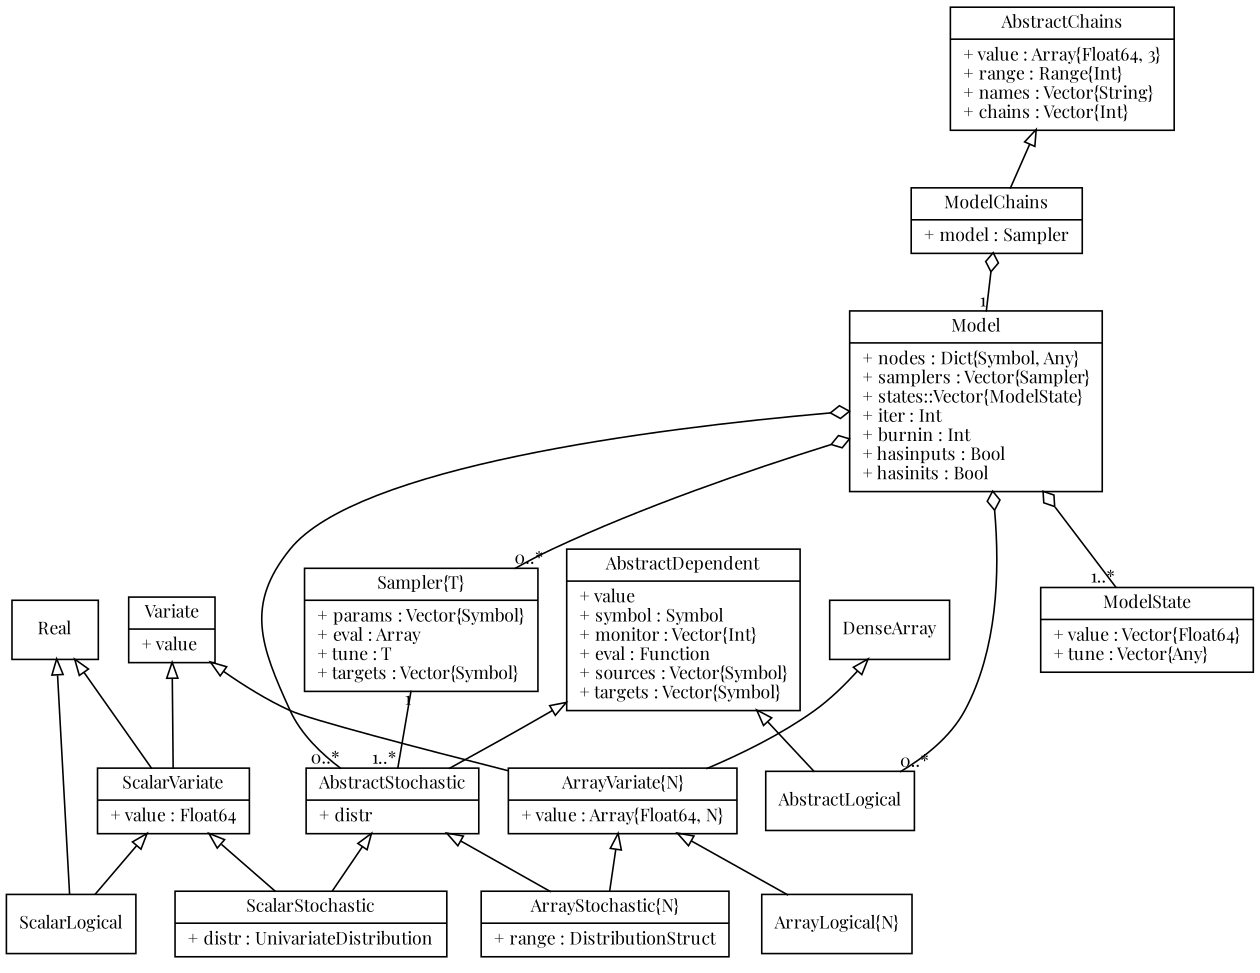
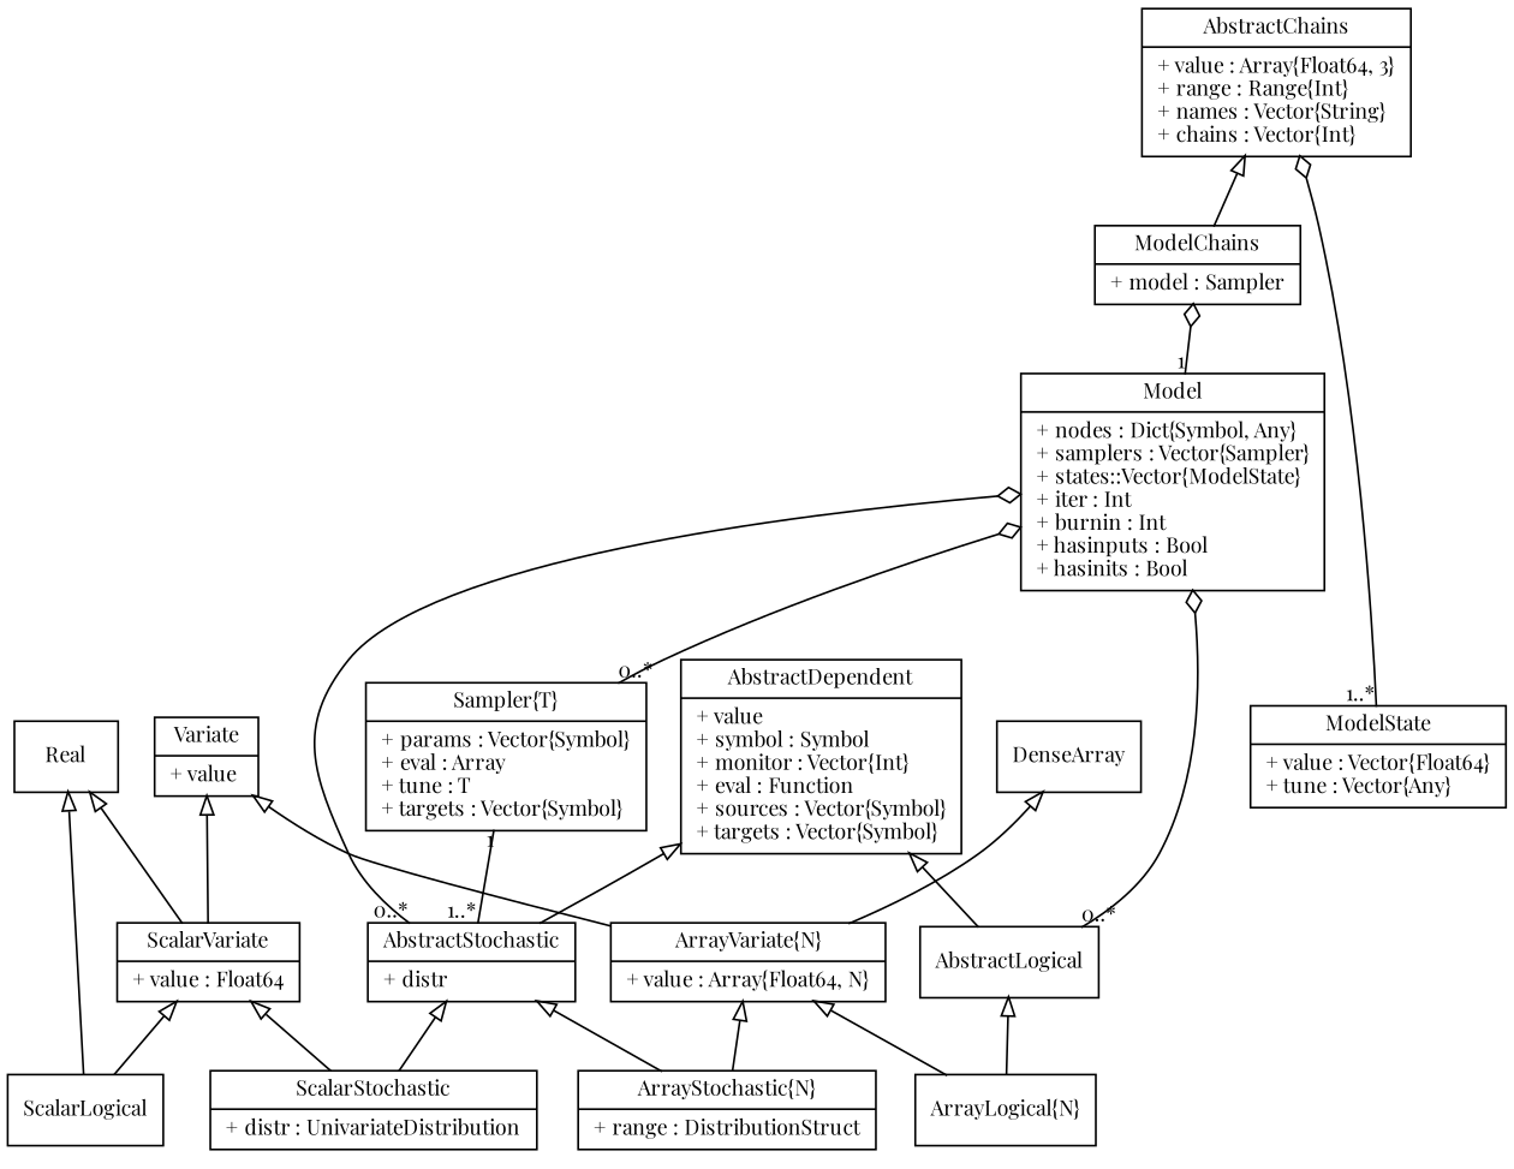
  graph {
    fontname="Playfair Display"
    fontsize=11
    splines=true
    node [fontname="Playfair Display" fontsize=11 shape=record]
    edge [arrowhead=none arrowtail=empty dir=both fontname="Playfair Display" fontsize=11]
    n1 [label="{Real}"]
    n2 [label="{ScalarVariate|+ value : Float64\l}"]
    n3 [label="{ScalarLogical}"]
    n4 [label="{ScalarStochastic|+ distr : UnivariateDistribution\l}"]
    n5 [label="{DenseArray}"]
    n6 [label="{ArrayVariate\{N\}|+ value : Array\{Float64, N\}\l}"]
    n7 [label="{ArrayLogical\{N\}}"]
    n8 [label="{ArrayStochastic\{N\}|+ range : DistributionStruct\l}"]
    n9 [label="{AbstractDependent|+ value\l+ symbol : Symbol\l+ monitor : Vector\{Int\}\l+ eval : Function\l+ sources : Vector\{Symbol\}\l+ targets : Vector\{Symbol\}\l}"]
    n10 [label="{AbstractLogical}"]
    n11 [label="{AbstractStochastic|+ distr\l}"]
    n12 [label="{Variate|+ value\l}"]
    n13 [label="{Model|+ nodes : Dict\{Symbol, Any\}\l+ samplers : Vector\{Sampler\}\l+ states::Vector\{ModelState\}\l+ iter : Int\l+ burnin : Int\l+ hasinputs : Bool\l+ hasinits : Bool\l}"]
    n14 [label="{Sampler\{T\}|+ params : Vector\{Symbol\}\l+ eval : Array\l+ tune : T\l+ targets : Vector\{Symbol\}\l}"]
    n15 [label="{ModelState|+ value : Vector\{Float64\}\l+ tune : Vector\{Any\}\l}"]
    n16 [label="{AbstractChains|+ value : Array\{Float64, 3\}\l+ range : Range\{Int\}\l+ names : Vector\{String\}\l+ chains : Vector\{Int\}\l}"]
    n17 [label="{ModelChains|+ model : Sampler\l}"]
    n1 -- n2
    n1 -- n3
    n2 -- n3
    n2 -- n4
    n5 -- n6
    n6 -- n7
    n6 -- n8
    n9 -- n10
    n9 -- n11
+   n10 -- n7
    n11 -- n4
    n11 -- n8
    n12 -- n2
    n12 -- n6
    n13 -- n10 [arrowtail=odiamond headlabel="0..*" labelangle=-105 labeldistance=1.0]
    n13 -- n11 [arrowtail=odiamond headlabel="0..*" labelangle=-15 labeldistance=2.5]
    n13 -- n14 [arrowtail=odiamond headlabel="0..*" labelangle=-30 labeldistance=1.0]
-   n13 -- n15 [arrowtail=odiamond headlabel="1..*"]
+   n16 -- n15 [arrowtail=odiamond headlabel="1..*"]
    n14 -- n11 [arrowtail=none headlabel="1..*" taillabel=1]
    n16 -- n17
    n17 -- n13 [arrowtail=odiamond headlabel=1]
  }
